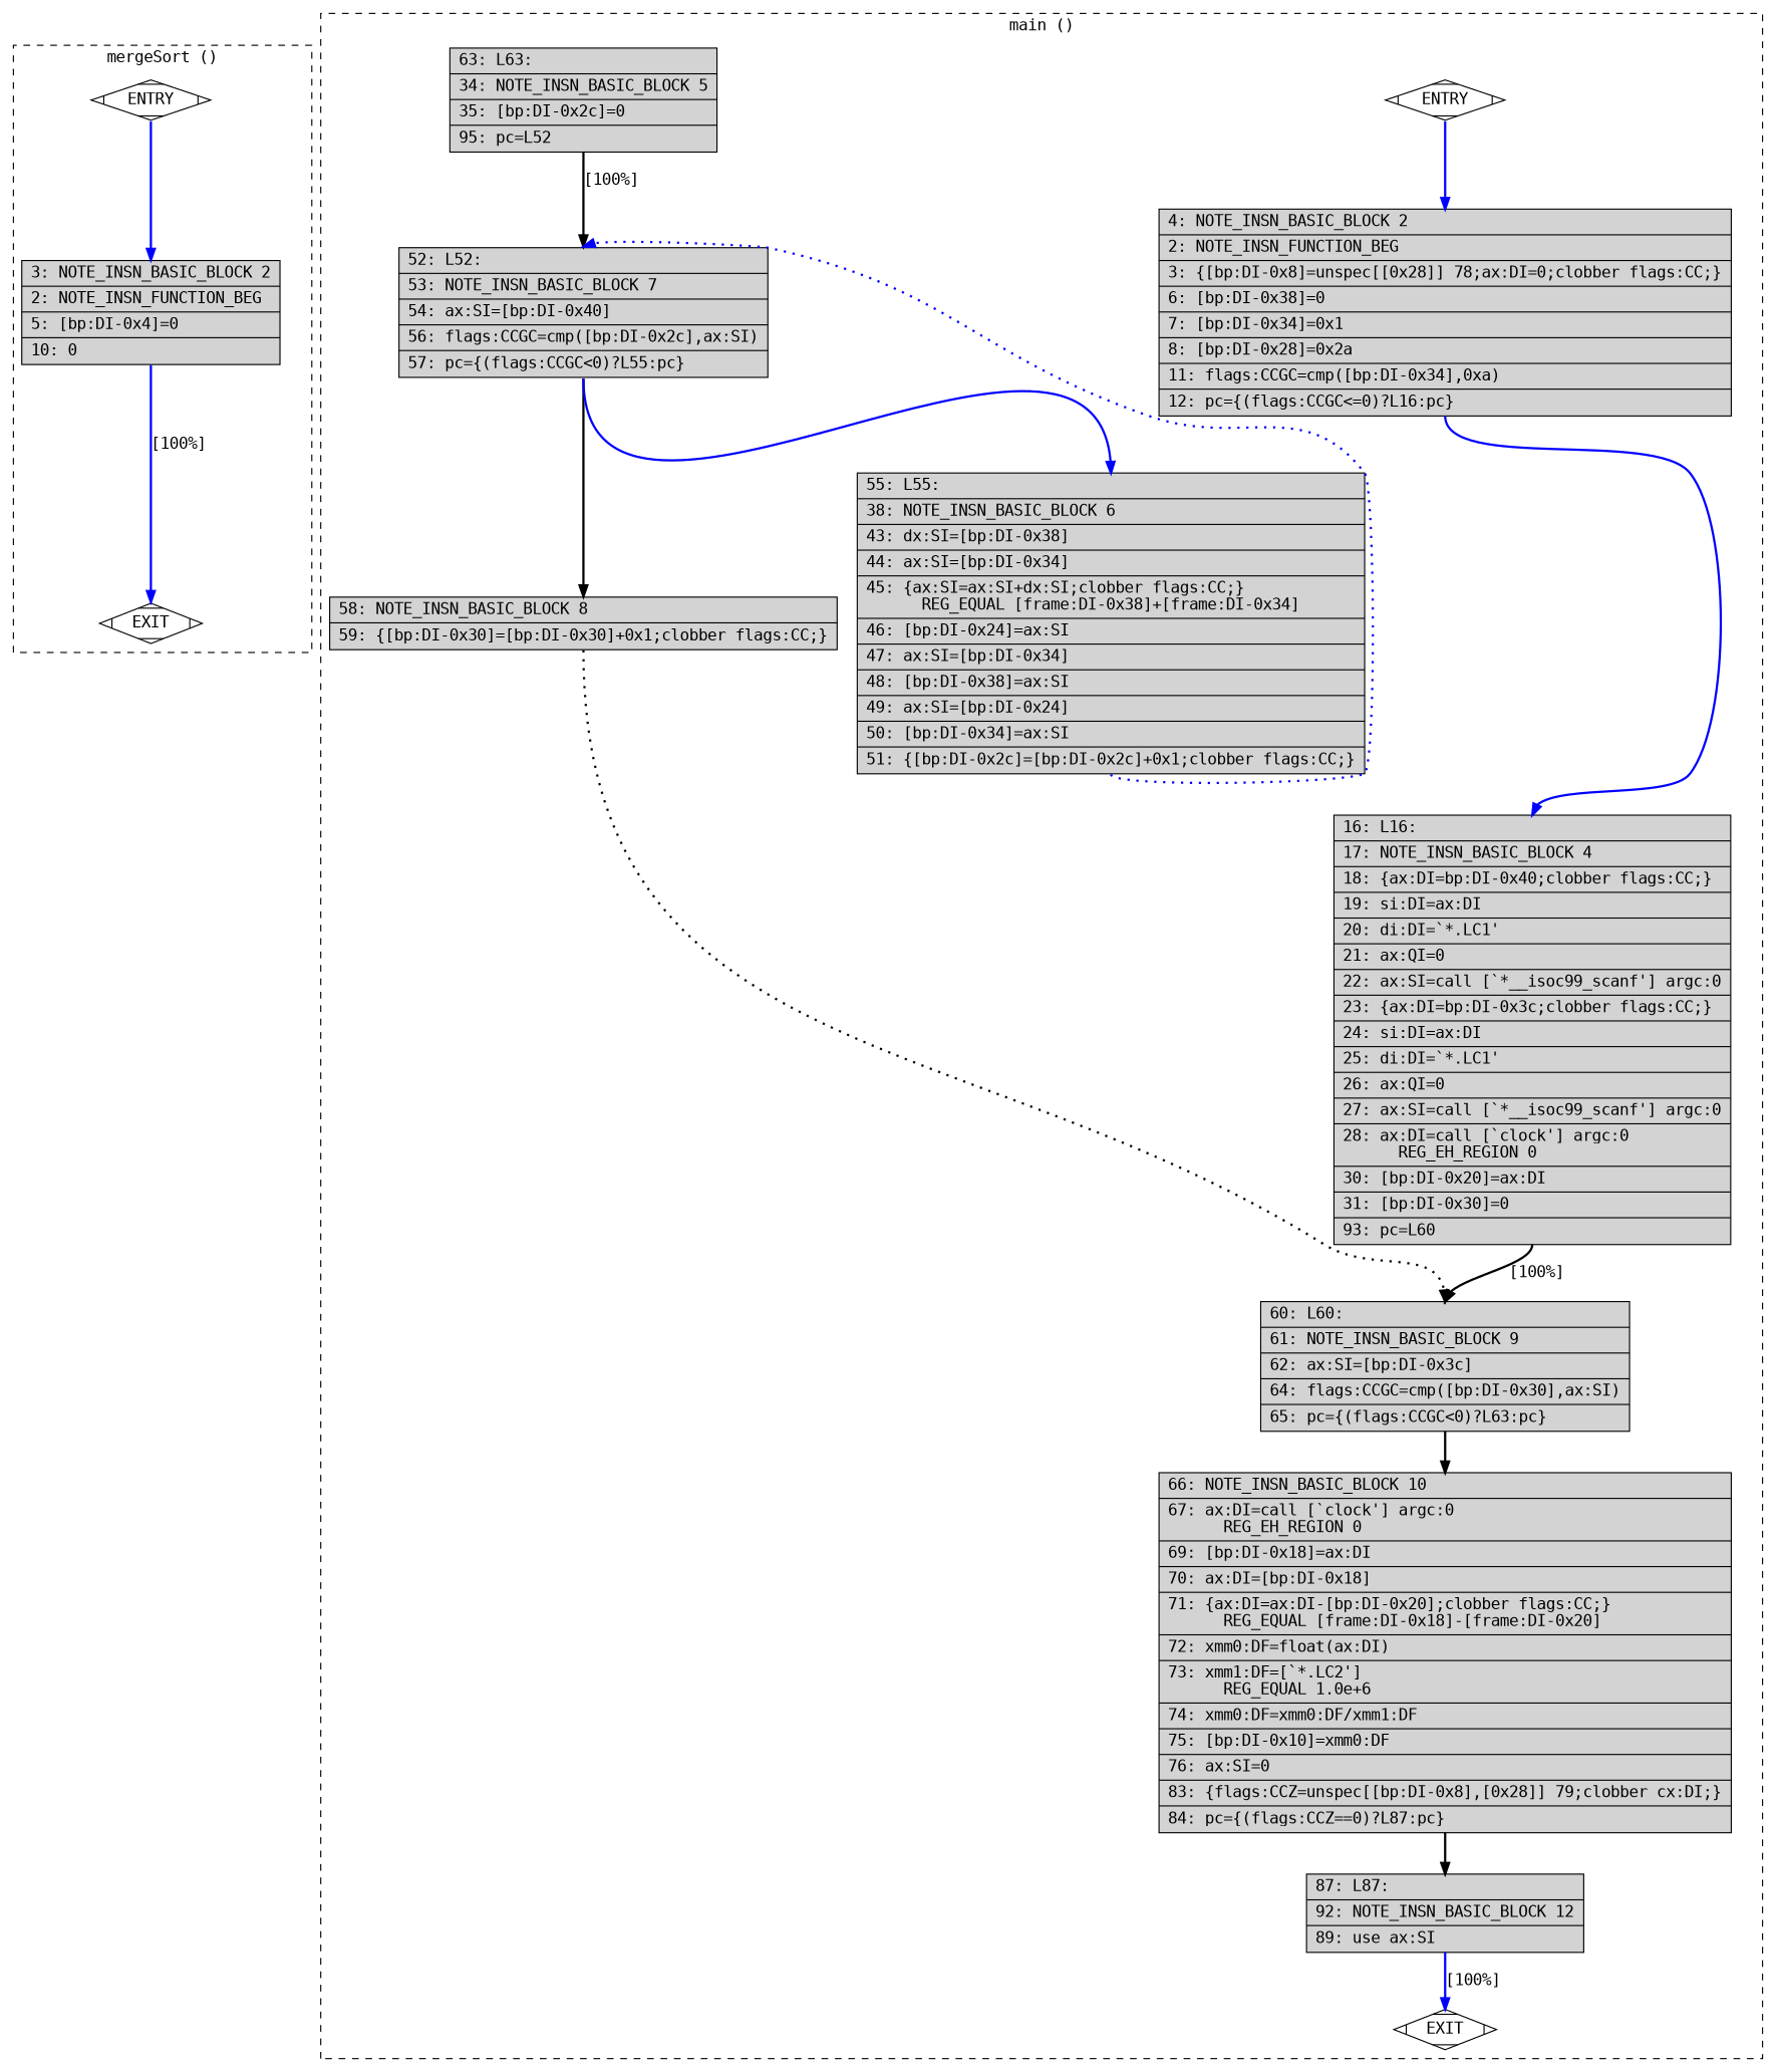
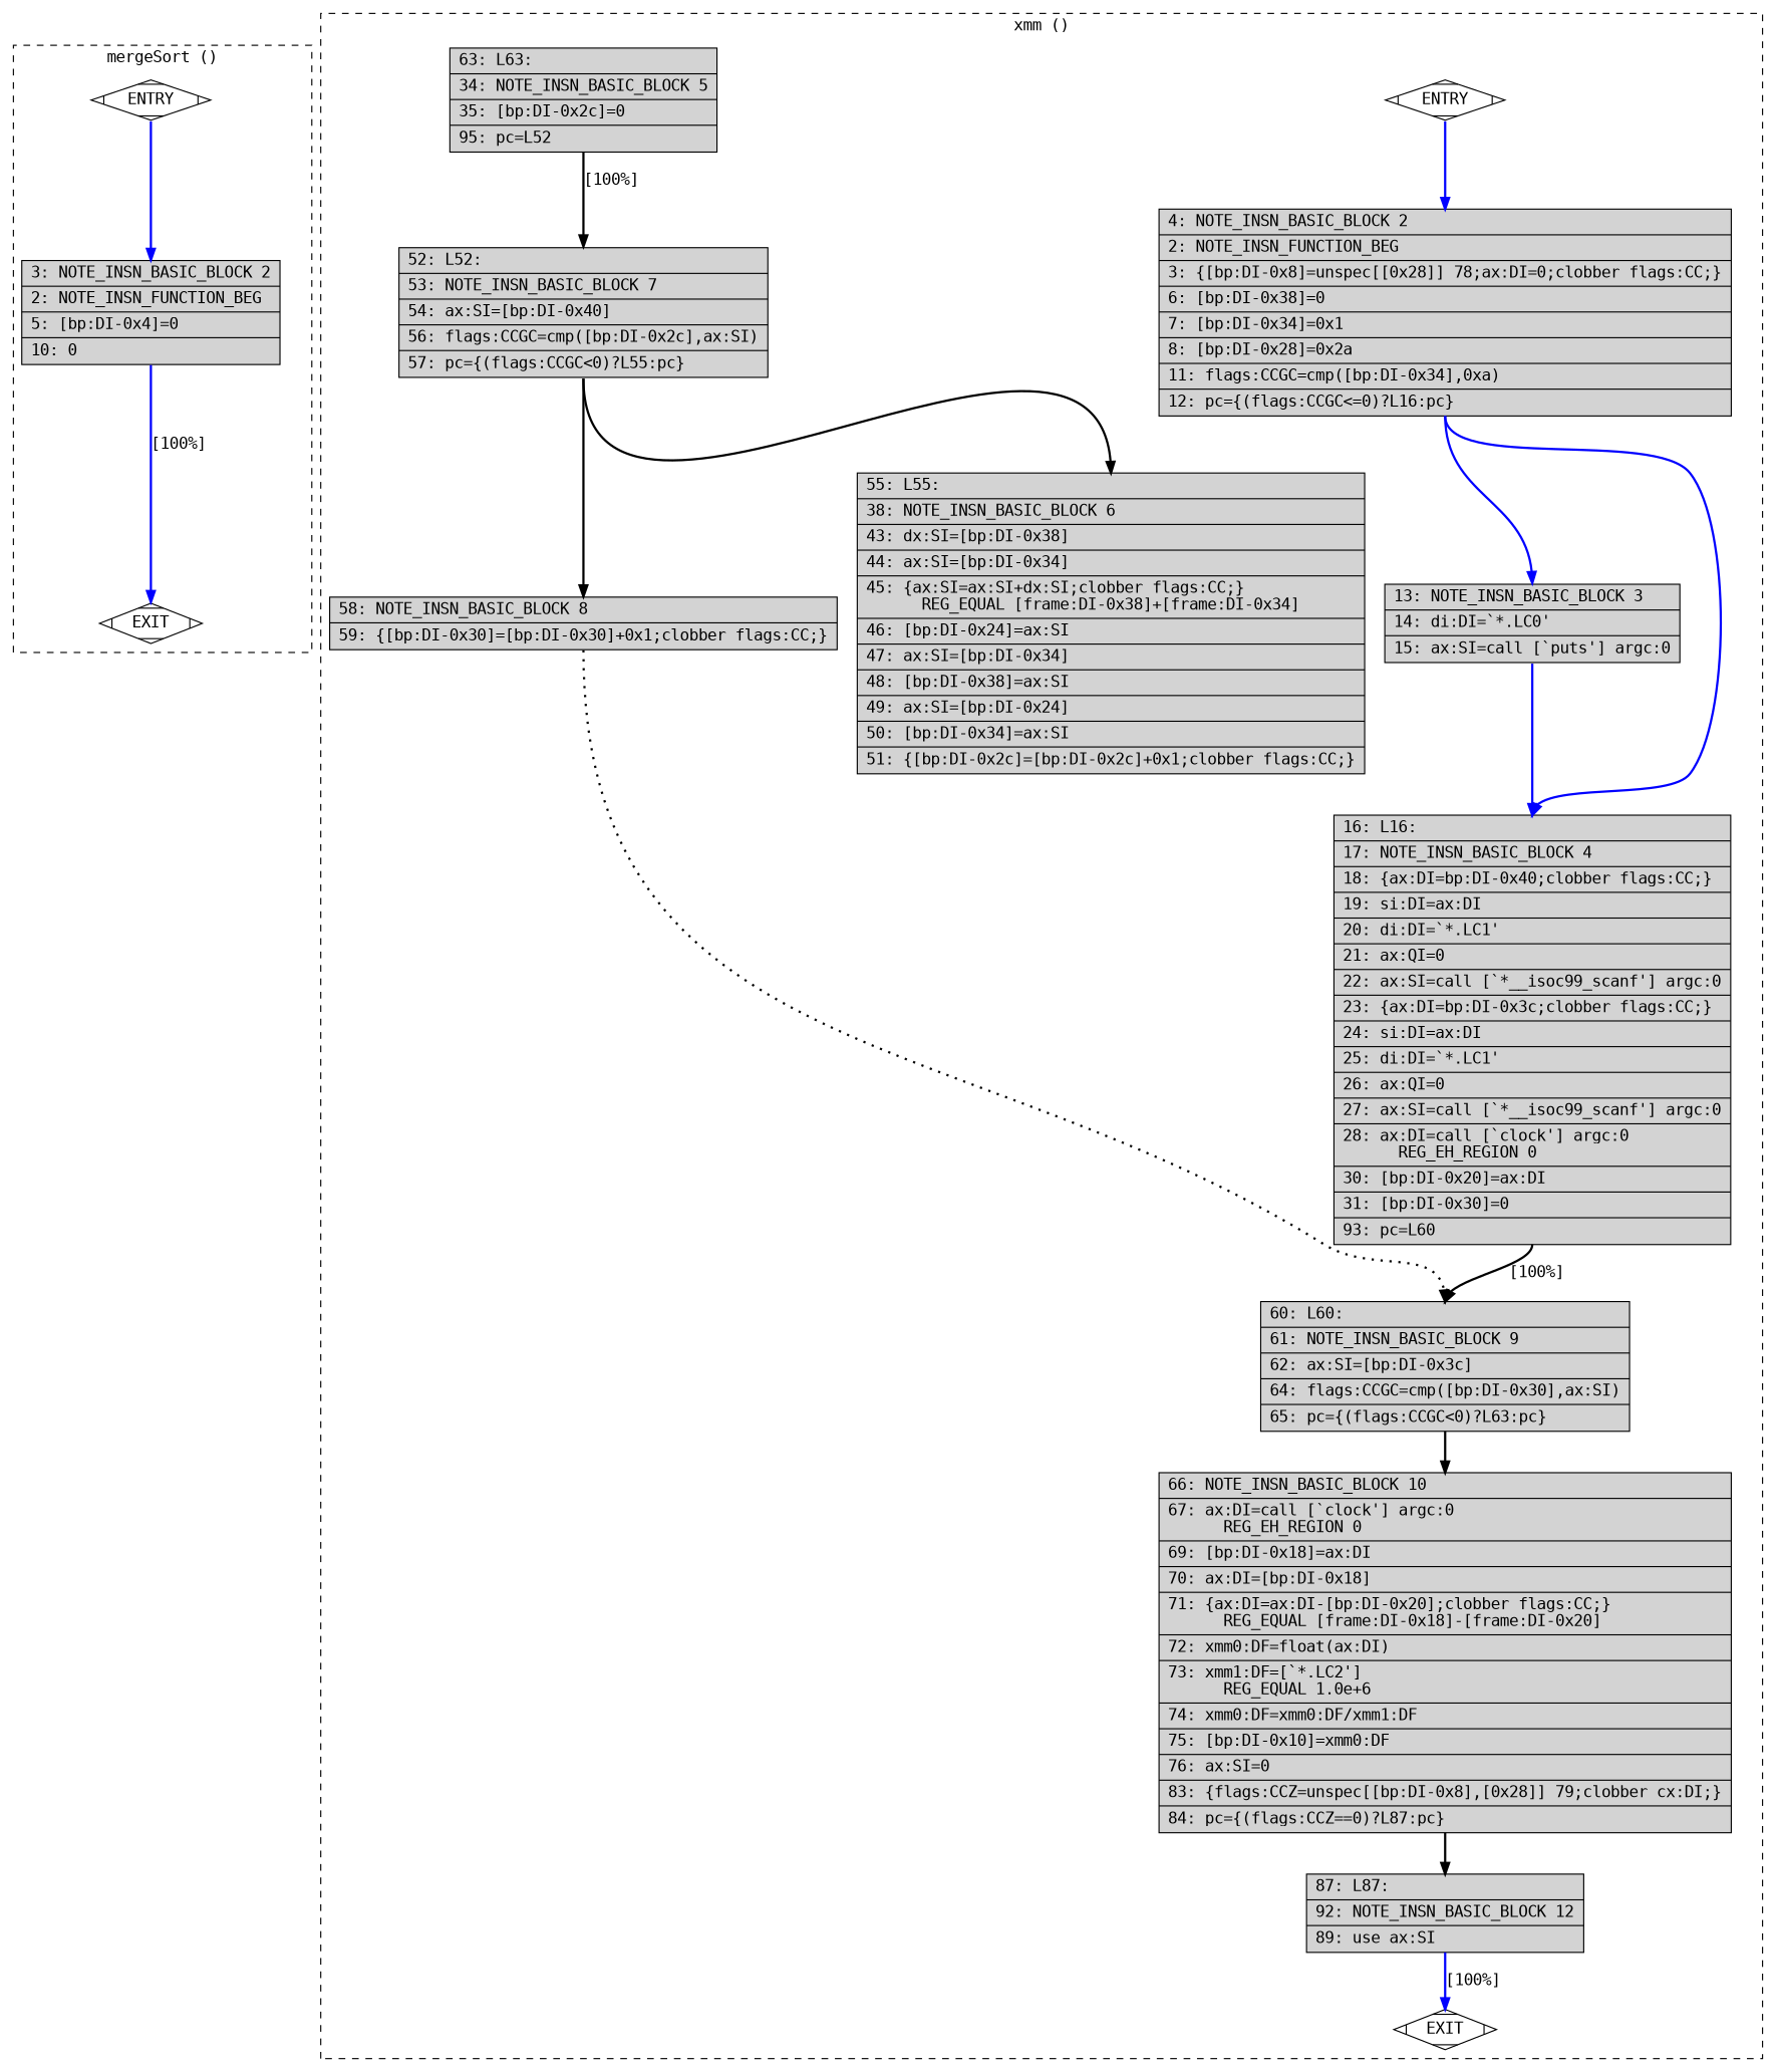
  digraph {
    fontname="DejaVu Sans Mono"
    node [fillcolor=lightgrey fontname="DejaVu Sans Mono" shape=record style=filled]
    edge [color=blue constraint=true fontname="DejaVu Sans Mono" headport=n style="solid,bold" tailport=s weight=100]
    n1 [fillcolor=white label=ENTRY shape=Mdiamond]
    n2 [label="{\ \ \ \ 3:\ NOTE_INSN_BASIC_BLOCK\ 2\l|\ \ \ \ 2:\ NOTE_INSN_FUNCTION_BEG\l|\ \ \ \ 5:\ [bp:DI-0x4]=0\l|\ \ \ 10:\ 0\l}"]
    n3 [fillcolor=white label=EXIT shape=Mdiamond]
    n4 [fillcolor=white label=ENTRY shape=Mdiamond]
    n5 [label="{\ \ \ \ 4:\ NOTE_INSN_BASIC_BLOCK\ 2\l|\ \ \ \ 2:\ NOTE_INSN_FUNCTION_BEG\l|\ \ \ \ 3:\ \{[bp:DI-0x8]=unspec[[0x28]]\ 78;ax:DI=0;clobber\ flags:CC;\}\l|\ \ \ \ 6:\ [bp:DI-0x38]=0\l|\ \ \ \ 7:\ [bp:DI-0x34]=0x1\l|\ \ \ \ 8:\ [bp:DI-0x28]=0x2a\l|\ \ \ 11:\ flags:CCGC=cmp([bp:DI-0x34],0xa)\l|\ \ \ 12:\ pc=\{(flags:CCGC\<=0)?L16:pc\}\l}"]
    n6 [fillcolor=white label=EXIT shape=Mdiamond]
+   n7 [label="{\ \ \ 13:\ NOTE_INSN_BASIC_BLOCK\ 3\l|\ \ \ 14:\ di:DI=`*.LC0'\l|\ \ \ 15:\ ax:SI=call\ [`puts']\ argc:0\l}"]
    n8 [label="{\ \ \ 16:\ L16:\l|\ \ \ 17:\ NOTE_INSN_BASIC_BLOCK\ 4\l|\ \ \ 18:\ \{ax:DI=bp:DI-0x40;clobber\ flags:CC;\}\l|\ \ \ 19:\ si:DI=ax:DI\l|\ \ \ 20:\ di:DI=`*.LC1'\l|\ \ \ 21:\ ax:QI=0\l|\ \ \ 22:\ ax:SI=call\ [`*__isoc99_scanf']\ argc:0\l|\ \ \ 23:\ \{ax:DI=bp:DI-0x3c;clobber\ flags:CC;\}\l|\ \ \ 24:\ si:DI=ax:DI\l|\ \ \ 25:\ di:DI=`*.LC1'\l|\ \ \ 26:\ ax:QI=0\l|\ \ \ 27:\ ax:SI=call\ [`*__isoc99_scanf']\ argc:0\l|\ \ \ 28:\ ax:DI=call\ [`clock']\ argc:0\l\ \ \ \ \ \ REG_EH_REGION\ 0\l|\ \ \ 30:\ [bp:DI-0x20]=ax:DI\l|\ \ \ 31:\ [bp:DI-0x30]=0\l|\ \ \ 93:\ pc=L60\l}"]
    n9 [label="{\ \ \ 60:\ L60:\l|\ \ \ 61:\ NOTE_INSN_BASIC_BLOCK\ 9\l|\ \ \ 62:\ ax:SI=[bp:DI-0x3c]\l|\ \ \ 64:\ flags:CCGC=cmp([bp:DI-0x30],ax:SI)\l|\ \ \ 65:\ pc=\{(flags:CCGC\<0)?L63:pc\}\l}"]
    n10 [label="{\ \ \ 66:\ NOTE_INSN_BASIC_BLOCK\ 10\l|\ \ \ 67:\ ax:DI=call\ [`clock']\ argc:0\l\ \ \ \ \ \ REG_EH_REGION\ 0\l|\ \ \ 69:\ [bp:DI-0x18]=ax:DI\l|\ \ \ 70:\ ax:DI=[bp:DI-0x18]\l|\ \ \ 71:\ \{ax:DI=ax:DI-[bp:DI-0x20];clobber\ flags:CC;\}\l\ \ \ \ \ \ REG_EQUAL\ [frame:DI-0x18]-[frame:DI-0x20]\l|\ \ \ 72:\ xmm0:DF=float(ax:DI)\l|\ \ \ 73:\ xmm1:DF=[`*.LC2']\l\ \ \ \ \ \ REG_EQUAL\ 1.0e+6\l|\ \ \ 74:\ xmm0:DF=xmm0:DF/xmm1:DF\l|\ \ \ 75:\ [bp:DI-0x10]=xmm0:DF\l|\ \ \ 76:\ ax:SI=0\l|\ \ \ 83:\ \{flags:CCZ=unspec[[bp:DI-0x8],[0x28]]\ 79;clobber\ cx:DI;\}\l|\ \ \ 84:\ pc=\{(flags:CCZ==0)?L87:pc\}\l}"]
    n11 [label="{\ \ \ 63:\ L63:\l|\ \ \ 34:\ NOTE_INSN_BASIC_BLOCK\ 5\l|\ \ \ 35:\ [bp:DI-0x2c]=0\l|\ \ \ 95:\ pc=L52\l}"]
    n12 [label="{\ \ \ 87:\ L87:\l|\ \ \ 92:\ NOTE_INSN_BASIC_BLOCK\ 12\l|\ \ \ 89:\ use\ ax:SI\l}"]
    n13 [label="{\ \ \ 52:\ L52:\l|\ \ \ 53:\ NOTE_INSN_BASIC_BLOCK\ 7\l|\ \ \ 54:\ ax:SI=[bp:DI-0x40]\l|\ \ \ 56:\ flags:CCGC=cmp([bp:DI-0x2c],ax:SI)\l|\ \ \ 57:\ pc=\{(flags:CCGC\<0)?L55:pc\}\l}"]
    n14 [label="{\ \ \ 58:\ NOTE_INSN_BASIC_BLOCK\ 8\l|\ \ \ 59:\ \{[bp:DI-0x30]=[bp:DI-0x30]+0x1;clobber\ flags:CC;\}\l}"]
    n15 [label="{\ \ \ 55:\ L55:\l|\ \ \ 38:\ NOTE_INSN_BASIC_BLOCK\ 6\l|\ \ \ 43:\ dx:SI=[bp:DI-0x38]\l|\ \ \ 44:\ ax:SI=[bp:DI-0x34]\l|\ \ \ 45:\ \{ax:SI=ax:SI+dx:SI;clobber\ flags:CC;\}\l\ \ \ \ \ \ REG_EQUAL\ [frame:DI-0x38]+[frame:DI-0x34]\l|\ \ \ 46:\ [bp:DI-0x24]=ax:SI\l|\ \ \ 47:\ ax:SI=[bp:DI-0x34]\l|\ \ \ 48:\ [bp:DI-0x38]=ax:SI\l|\ \ \ 49:\ ax:SI=[bp:DI-0x24]\l|\ \ \ 50:\ [bp:DI-0x34]=ax:SI\l|\ \ \ 51:\ \{[bp:DI-0x2c]=[bp:DI-0x2c]+0x1;clobber\ flags:CC;\}\l}"]
    subgraph cluster_1 {
      color=black
      label="mergeSort ()"
      style=dashed
      n1
      n2
      n3
    }
    subgraph cluster_2 {
      color=black
-     label="main ()"
+     label="xmm ()"
      style=dashed
      n4
      n5
      n6
+     n7
      n8
      n9
      n10
      n11
      n12
      n13
      n14
      n15
    }
    n1 -> n2
    n1 -> n3 [style=invis color="" weight=""]
    n2 -> n3 [label="[100%]"]
    n4 -> n5
    n4 -> n6 [style=invis color="" weight=""]
+   n5 -> n7
    n5 -> n8 [weight=10]
+   n7 -> n8
    n8 -> n9 [color=black label="[100%]" weight=10]
    n9 -> n10 [color=black]
    n10 -> n12 [color=black weight=10]
    n11 -> n13 [color=black label="[100%]" weight=10]
    n12 -> n6 [label="[100%]"]
    n13 -> n14 [color=black]
-   n13 -> n15 [weight=10]
+   n13 -> n15 [color=black weight=10]
    n14 -> n9 [color=black constraint=false style="dotted,bold" weight=10]
-   n15 -> n13 [constraint=false style="dotted,bold" weight=10]
  }
